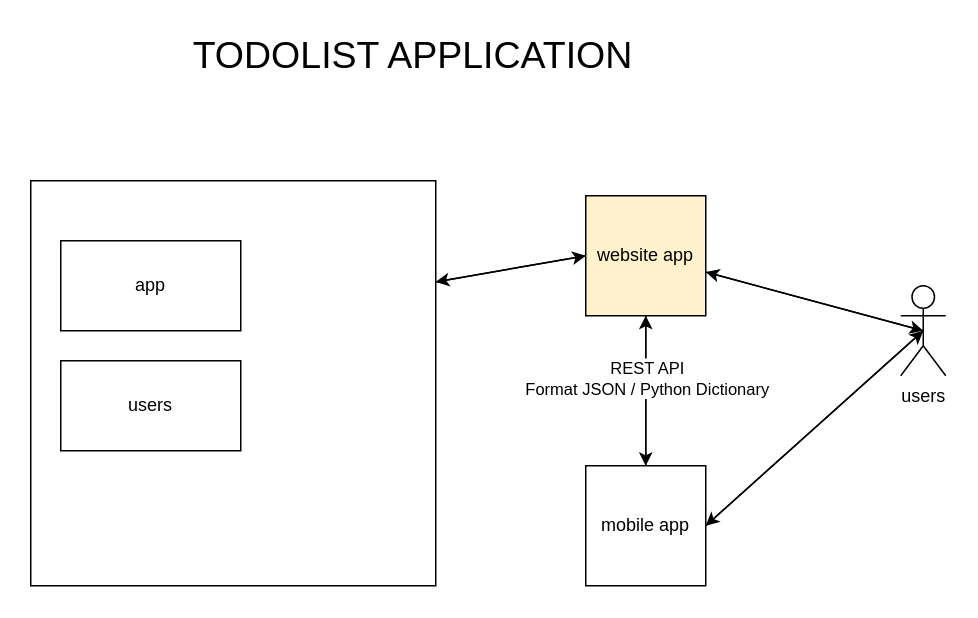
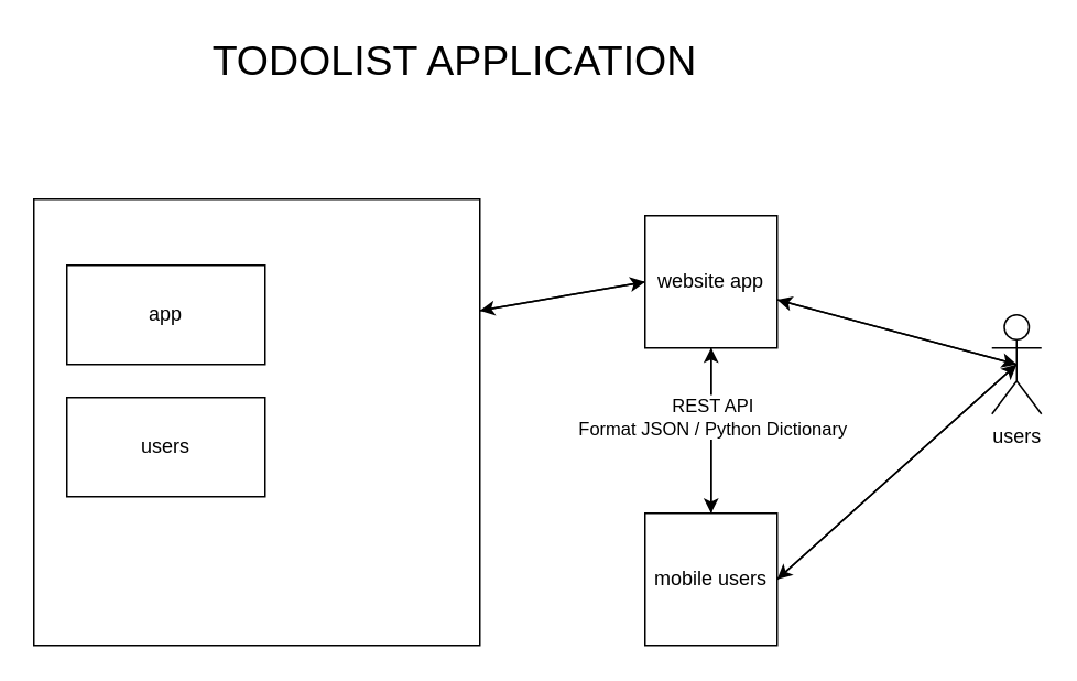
  <mxCell id="0" />
  <mxCell id="1" parent="0" />
  <mxCell id="2" style="edgeStyle=none;rounded=0;orthogonalLoop=1;jettySize=auto;html=1;exitX=1;exitY=0.25;exitDx=0;exitDy=0;entryX=0;entryY=0.5;entryDx=0;entryDy=0;" edge="1" parent="1" source="3" target="14"><mxGeometry relative="1" as="geometry" /></mxCell>
  <mxCell id="3" value="" style="whiteSpace=wrap;html=1;aspect=fixed;" vertex="1" parent="1"><mxGeometry x="20" y="120" width="270" height="270" as="geometry" /></mxCell>
  <mxCell id="4" value="&lt;font style=&quot;font-size: 25px;&quot;&gt;TODOLIST APPLICATION&lt;/font&gt;" style="text;html=1;strokeColor=none;fillColor=none;align=center;verticalAlign=middle;whiteSpace=wrap;rounded=0;" vertex="1" parent="1"><mxGeometry x="125" y="20" width="300" height="30" as="geometry" /></mxCell>
  <mxCell id="5" value="users" style="rounded=0;whiteSpace=wrap;html=1;" vertex="1" parent="1"><mxGeometry x="40" y="240" width="120" height="60" as="geometry" /></mxCell>
  <mxCell id="6" value="app" style="rounded=0;whiteSpace=wrap;html=1;" vertex="1" parent="1"><mxGeometry x="40" y="160" width="120" height="60" as="geometry" /></mxCell>
  <mxCell id="7" style="edgeStyle=none;rounded=0;orthogonalLoop=1;jettySize=auto;html=1;entryX=0.5;entryY=1;entryDx=0;entryDy=0;" edge="1" parent="1" source="9" target="14"><mxGeometry relative="1" as="geometry" /></mxCell>
  <mxCell id="8" style="edgeStyle=none;rounded=0;orthogonalLoop=1;jettySize=auto;html=1;exitX=1;exitY=0.5;exitDx=0;exitDy=0;entryX=0.5;entryY=0.5;entryDx=0;entryDy=0;entryPerimeter=0;" edge="1" parent="1" source="9" target="17"><mxGeometry relative="1" as="geometry" /></mxCell>
- <mxCell id="9" value="mobile app" style="whiteSpace=wrap;html=1;aspect=fixed;" vertex="1" parent="1"><mxGeometry x="390" y="310" width="80" height="80" as="geometry" /></mxCell>
+ <mxCell id="9" value="mobile users" style="whiteSpace=wrap;html=1;aspect=fixed;" vertex="1" parent="1"><mxGeometry x="390" y="310" width="80" height="80" as="geometry" /></mxCell>
  <mxCell id="10" style="edgeStyle=none;rounded=0;orthogonalLoop=1;jettySize=auto;html=1;exitX=0.5;exitY=1;exitDx=0;exitDy=0;entryX=0.5;entryY=0;entryDx=0;entryDy=0;" edge="1" parent="1" source="14" target="9"><mxGeometry relative="1" as="geometry" /></mxCell>
  <mxCell id="11" value="REST API&lt;br&gt;Format JSON / Python Dictionary" style="edgeLabel;html=1;align=center;verticalAlign=middle;resizable=0;points=[];" vertex="1" connectable="0" parent="10"><mxGeometry x="-0.171" relative="1" as="geometry"><mxPoint as="offset" /></mxGeometry></mxCell>
  <mxCell id="12" style="edgeStyle=none;rounded=0;orthogonalLoop=1;jettySize=auto;html=1;exitX=0;exitY=0.5;exitDx=0;exitDy=0;entryX=1;entryY=0.25;entryDx=0;entryDy=0;" edge="1" parent="1" source="14" target="3"><mxGeometry relative="1" as="geometry" /></mxCell>
  <mxCell id="13" style="edgeStyle=none;rounded=0;orthogonalLoop=1;jettySize=auto;html=1;entryX=0.5;entryY=0.5;entryDx=0;entryDy=0;entryPerimeter=0;" edge="1" parent="1" source="14" target="17"><mxGeometry relative="1" as="geometry" /></mxCell>
- <mxCell id="14" value="website app" style="whiteSpace=wrap;html=1;aspect=fixed;fillColor=#fff2cc;" vertex="1" parent="1"><mxGeometry x="390" y="130" width="80" height="80" as="geometry" /></mxCell>
+ <mxCell id="14" value="website app" style="whiteSpace=wrap;html=1;aspect=fixed;" vertex="1" parent="1"><mxGeometry x="390" y="130" width="80" height="80" as="geometry" /></mxCell>
  <mxCell id="15" style="edgeStyle=none;rounded=0;orthogonalLoop=1;jettySize=auto;html=1;exitX=0.5;exitY=0.5;exitDx=0;exitDy=0;exitPerimeter=0;" edge="1" parent="1" source="17" target="14"><mxGeometry relative="1" as="geometry" /></mxCell>
  <mxCell id="16" style="edgeStyle=none;rounded=0;orthogonalLoop=1;jettySize=auto;html=1;exitX=0.5;exitY=0.5;exitDx=0;exitDy=0;exitPerimeter=0;entryX=1;entryY=0.5;entryDx=0;entryDy=0;" edge="1" parent="1" source="17" target="9"><mxGeometry relative="1" as="geometry" /></mxCell>
  <mxCell id="17" value="users" style="shape=umlActor;verticalLabelPosition=bottom;verticalAlign=top;html=1;outlineConnect=0;" vertex="1" parent="1"><mxGeometry x="600" y="190" width="30" height="60" as="geometry" /></mxCell>
